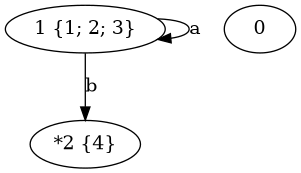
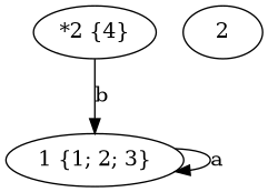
  digraph {
    "1 {1; 2; 3}"
    "*2 {4}"
-   2 [label=0]
+   2
    "1 {1; 2; 3}" -> "1 {1; 2; 3}" [label=a]
-   "1 {1; 2; 3}" -> "*2 {4}" [label=b]
+   "*2 {4}" -> "1 {1; 2; 3}" [label=b]
  }
